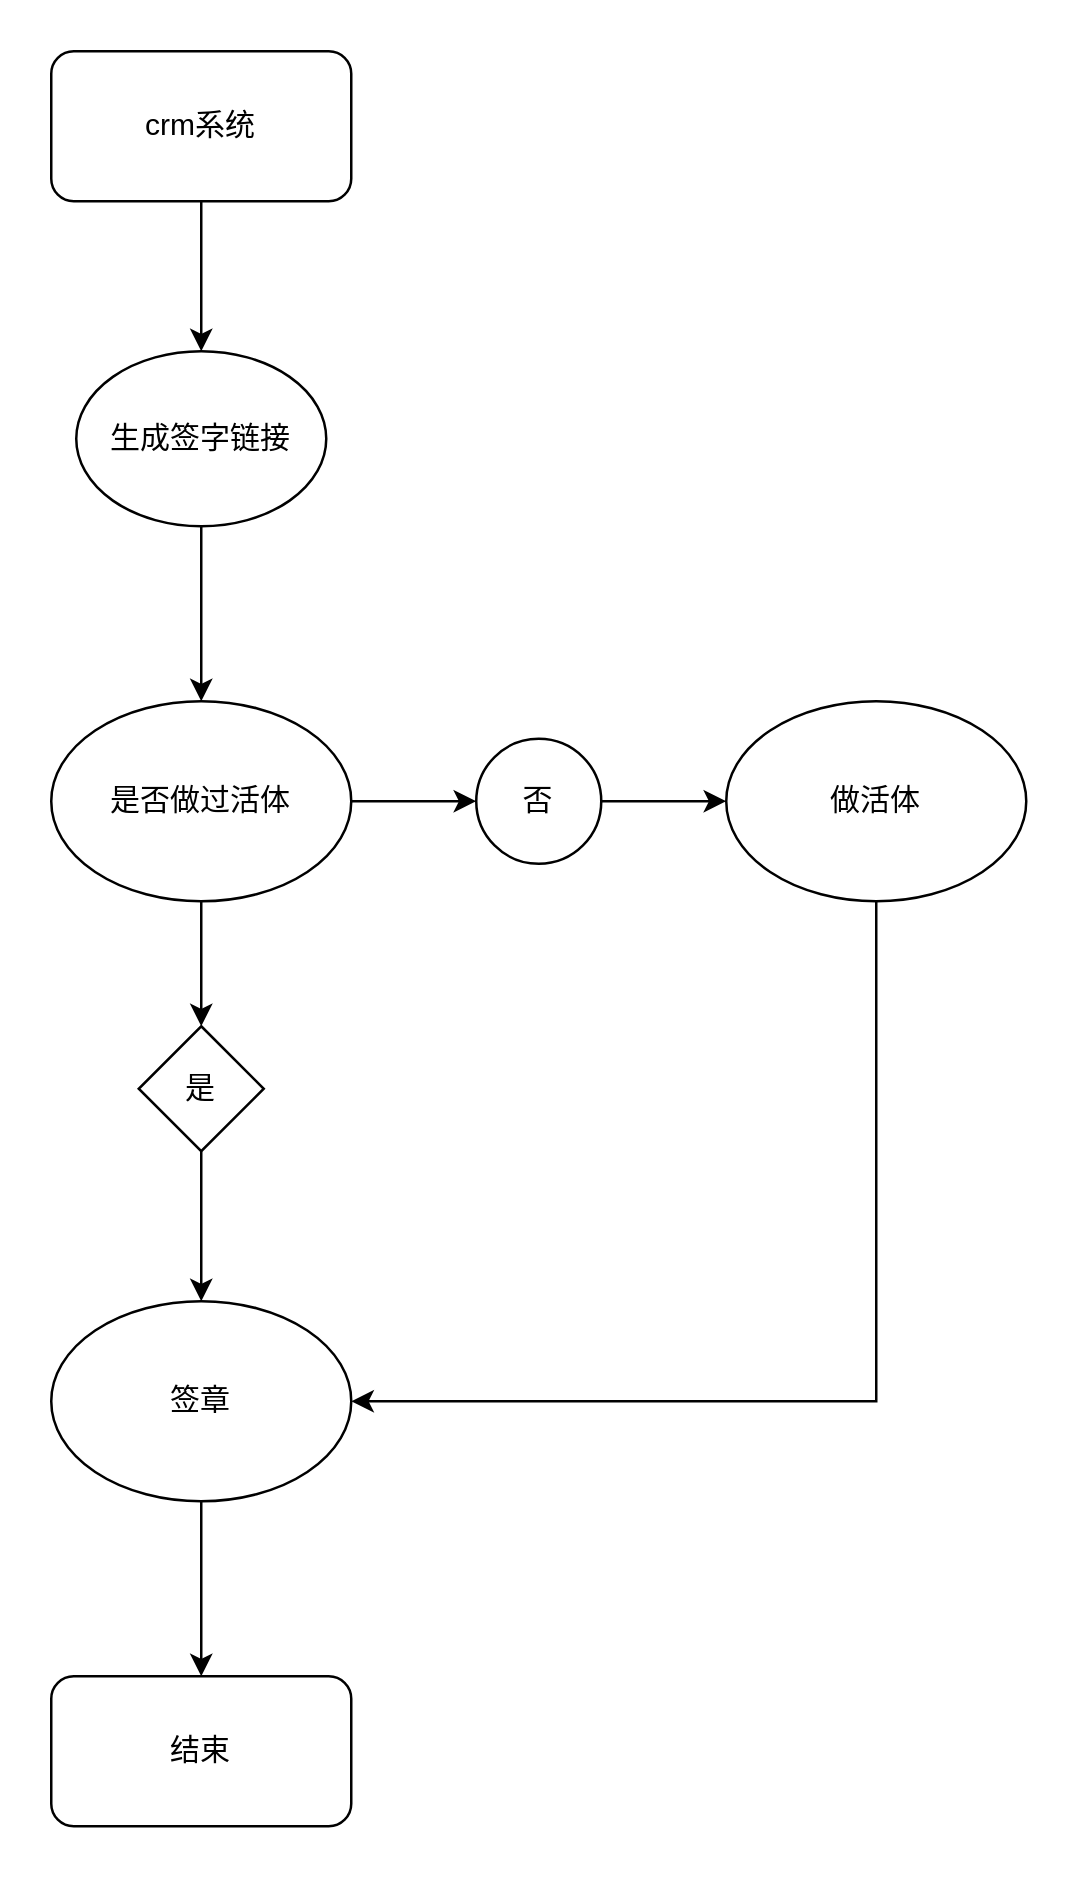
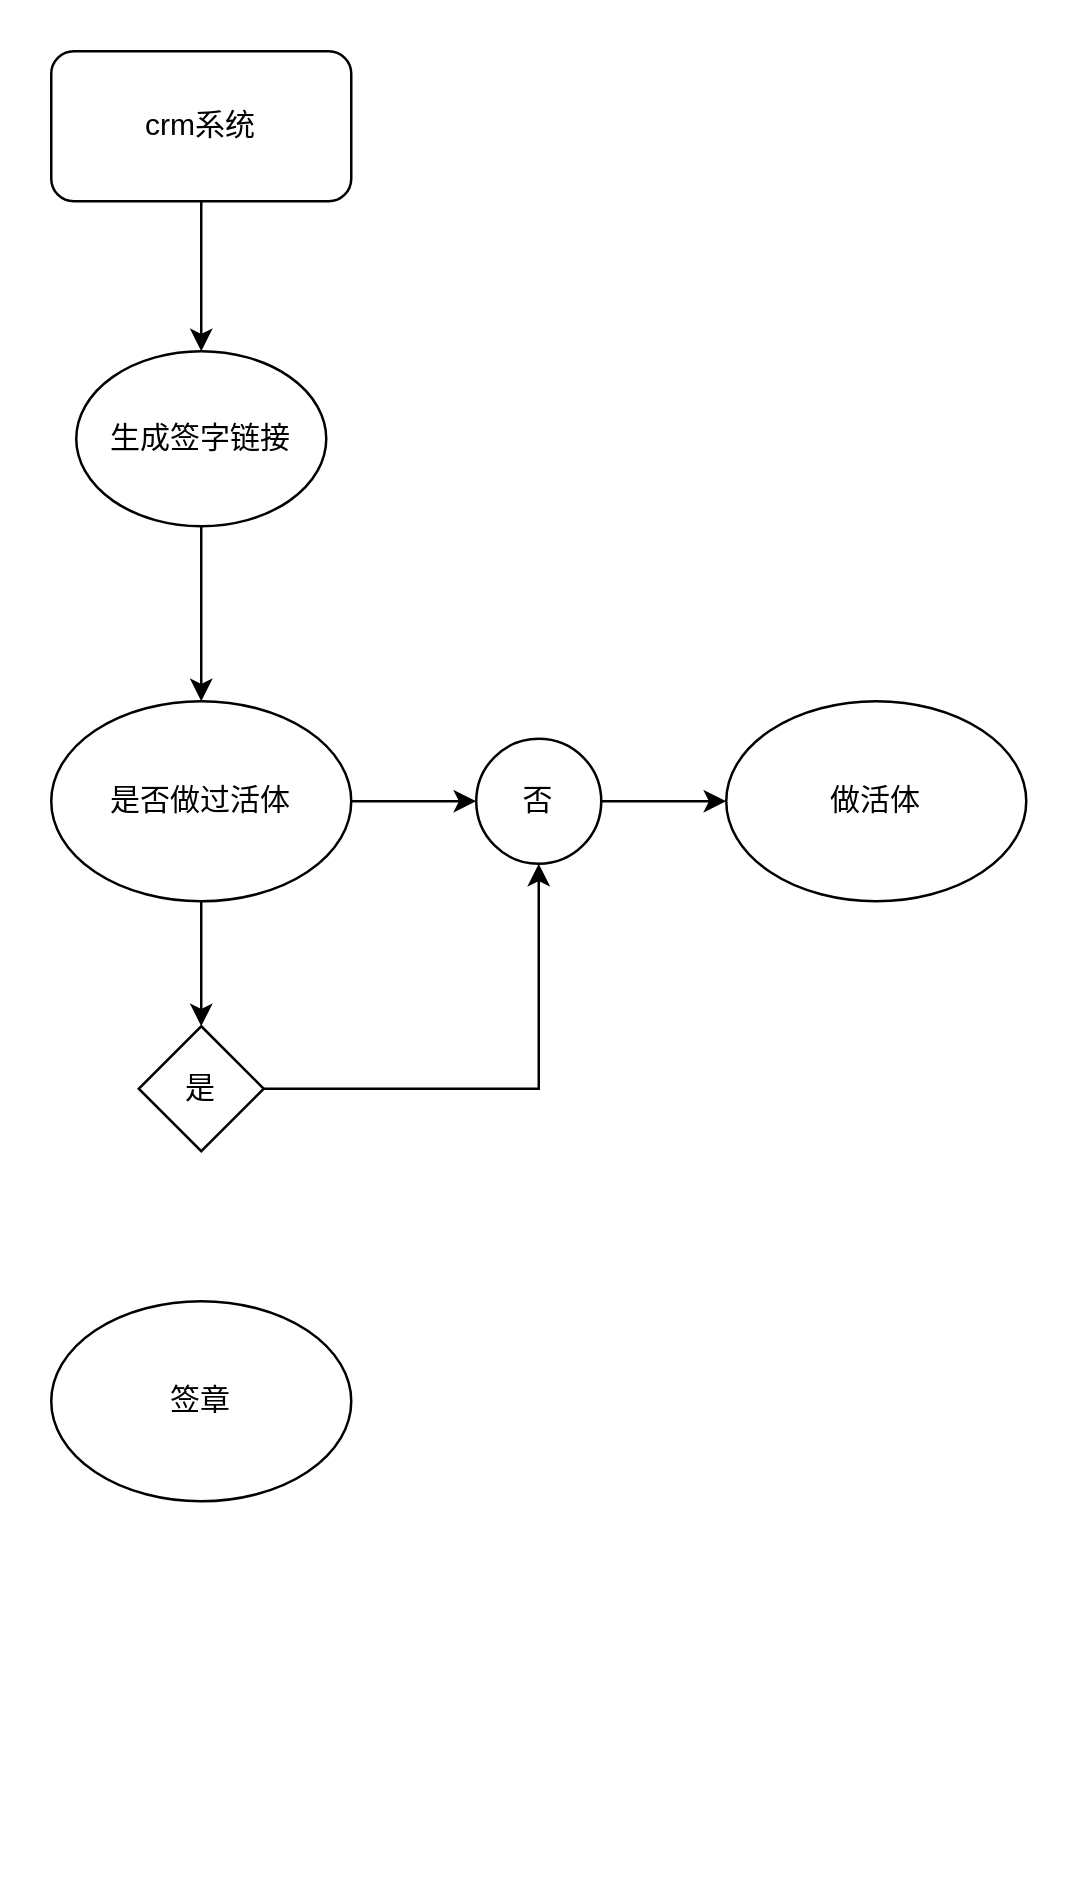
  <mxCell id="0" />
  <mxCell id="1" parent="0" />
  <mxCell id="2" style="edgeStyle=orthogonalEdgeStyle;rounded=0;orthogonalLoop=1;jettySize=auto;html=1;entryX=0.5;entryY=0;entryDx=0;entryDy=0;" edge="1" parent="1" source="3" target="5"><mxGeometry relative="1" as="geometry" /></mxCell>
  <mxCell id="3" value="crm系统" style="rounded=1;whiteSpace=wrap;html=1;" vertex="1" parent="1"><mxGeometry x="20" y="20" width="120" height="60" as="geometry" /></mxCell>
  <mxCell id="4" style="edgeStyle=orthogonalEdgeStyle;rounded=0;orthogonalLoop=1;jettySize=auto;html=1;" edge="1" parent="1" source="5" target="8"><mxGeometry relative="1" as="geometry" /></mxCell>
  <mxCell id="5" value="生成签字链接" style="ellipse;whiteSpace=wrap;html=1;" vertex="1" parent="1"><mxGeometry x="30" y="140" width="100" height="70" as="geometry" /></mxCell>
  <mxCell id="6" style="edgeStyle=orthogonalEdgeStyle;rounded=0;orthogonalLoop=1;jettySize=auto;html=1;" edge="1" parent="1" source="8" target="10"><mxGeometry relative="1" as="geometry" /></mxCell>
  <mxCell id="7" style="edgeStyle=orthogonalEdgeStyle;rounded=0;orthogonalLoop=1;jettySize=auto;html=1;" edge="1" parent="1" source="8" target="16"><mxGeometry relative="1" as="geometry" /></mxCell>
  <mxCell id="8" value="是否做过活体" style="ellipse;whiteSpace=wrap;html=1;" vertex="1" parent="1"><mxGeometry x="20" y="280" width="120" height="80" as="geometry" /></mxCell>
  <mxCell id="9" style="edgeStyle=orthogonalEdgeStyle;rounded=0;orthogonalLoop=1;jettySize=auto;html=1;entryX=0;entryY=0.5;entryDx=0;entryDy=0;" edge="1" parent="1" source="10" target="12"><mxGeometry relative="1" as="geometry" /></mxCell>
  <mxCell id="10" value="否" style="ellipse;whiteSpace=wrap;html=1;" vertex="1" parent="1"><mxGeometry x="190" y="295" width="50" height="50" as="geometry" /></mxCell>
- <mxCell id="11" style="edgeStyle=orthogonalEdgeStyle;rounded=0;orthogonalLoop=1;jettySize=auto;html=1;entryX=1;entryY=0.5;entryDx=0;entryDy=0;" edge="1" parent="1" source="12" target="14"><mxGeometry relative="1" as="geometry"><Array as="points"><mxPoint x="350" y="560" /></Array></mxGeometry></mxCell>
  <mxCell id="12" value="做活体" style="ellipse;whiteSpace=wrap;html=1;" vertex="1" parent="1"><mxGeometry x="290" y="280" width="120" height="80" as="geometry" /></mxCell>
- <mxCell id="13" style="edgeStyle=orthogonalEdgeStyle;rounded=0;orthogonalLoop=1;jettySize=auto;html=1;" edge="1" parent="1" source="14" target="17"><mxGeometry relative="1" as="geometry" /></mxCell>
  <mxCell id="14" value="签章" style="ellipse;whiteSpace=wrap;html=1;" vertex="1" parent="1"><mxGeometry x="20" y="520" width="120" height="80" as="geometry" /></mxCell>
- <mxCell id="15" style="edgeStyle=orthogonalEdgeStyle;rounded=0;orthogonalLoop=1;jettySize=auto;html=1;" edge="1" parent="1" source="16" target="14"><mxGeometry relative="1" as="geometry" /></mxCell>
+ <mxCell id="15" style="edgeStyle=orthogonalEdgeStyle;rounded=0;orthogonalLoop=1;jettySize=auto;html=1;" edge="1" parent="1" source="16" target="10"><mxGeometry relative="1" as="geometry" /></mxCell>
  <mxCell id="16" value="是" style="rhombus;whiteSpace=wrap;html=1;" vertex="1" parent="1"><mxGeometry x="55" y="410" width="50" height="50" as="geometry" /></mxCell>
- <mxCell id="17" value="结束" style="rounded=1;whiteSpace=wrap;html=1;" vertex="1" parent="1"><mxGeometry x="20" y="670" width="120" height="60" as="geometry" /></mxCell>
